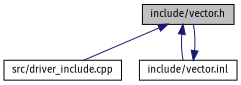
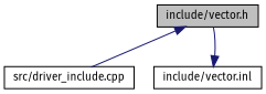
  digraph {
    fontname="Fira Sans"
    node [color=black fillcolor=white fontname="Fira Sans" fontsize=10 shape=record style=filled]
    edge [color=midnightblue dir=back fontname="Fira Sans" fontsize=10 labelfontname=Helvetica labelfontsize=10 style=solid]
    n1 [fillcolor=grey75 fontcolor=black height=0.2 label="include/vector.h" width=0.4]
    n2 [height=0.2 label="src/driver_include.cpp" width=0.4]
    n3 [height=0.2 label="include/vector.inl" width=0.4]
    n1 -> n2
-   n1 -> n3
    n3 -> n1
  }
